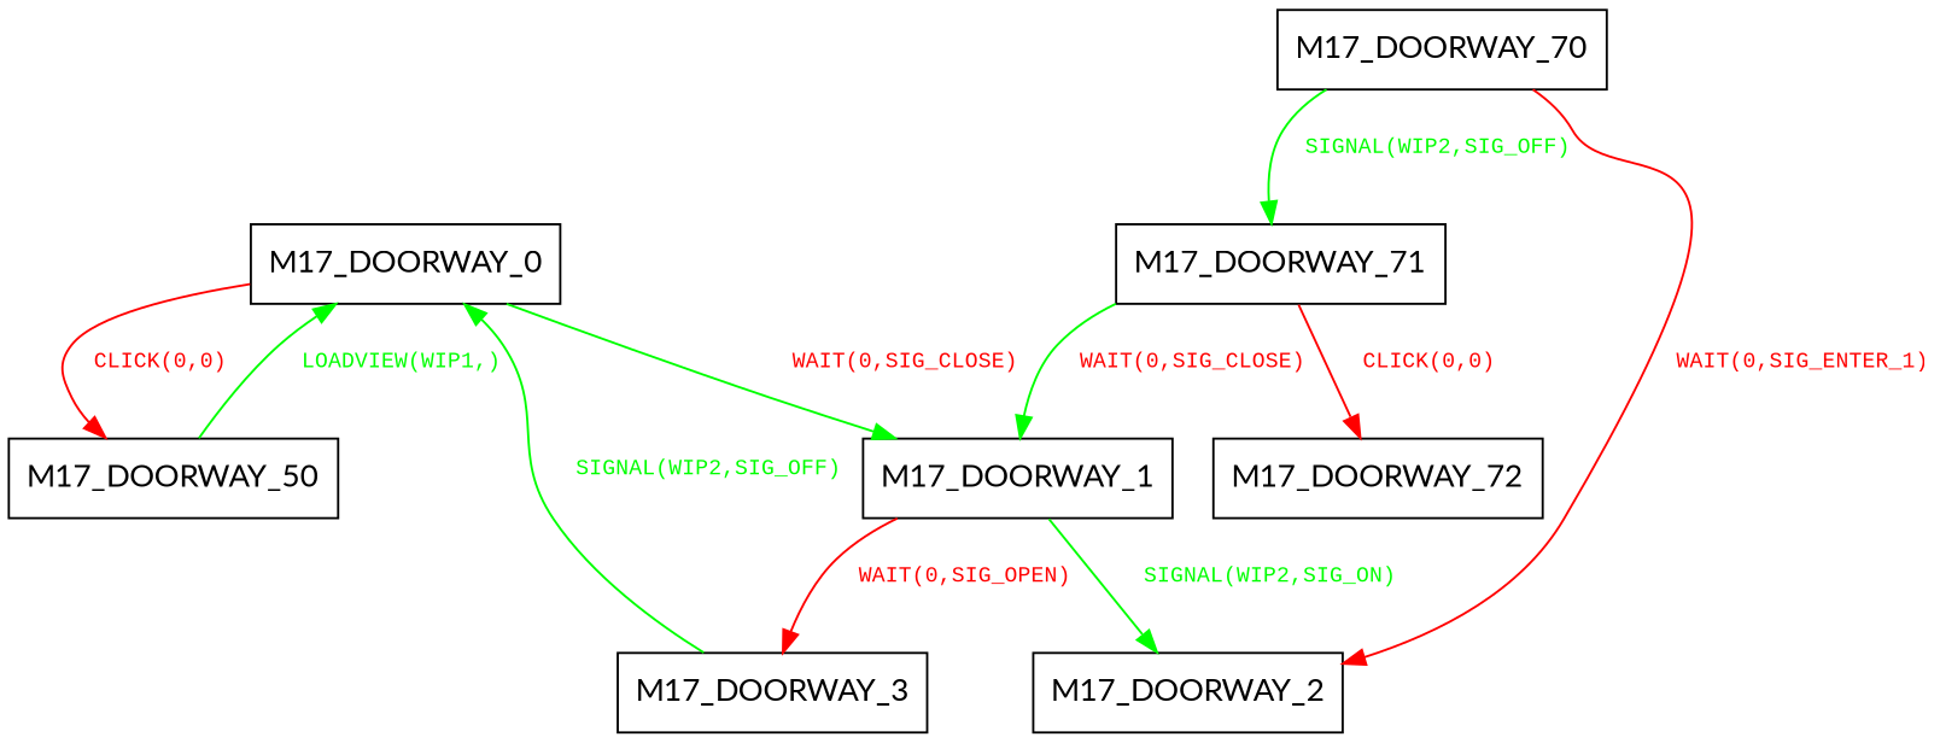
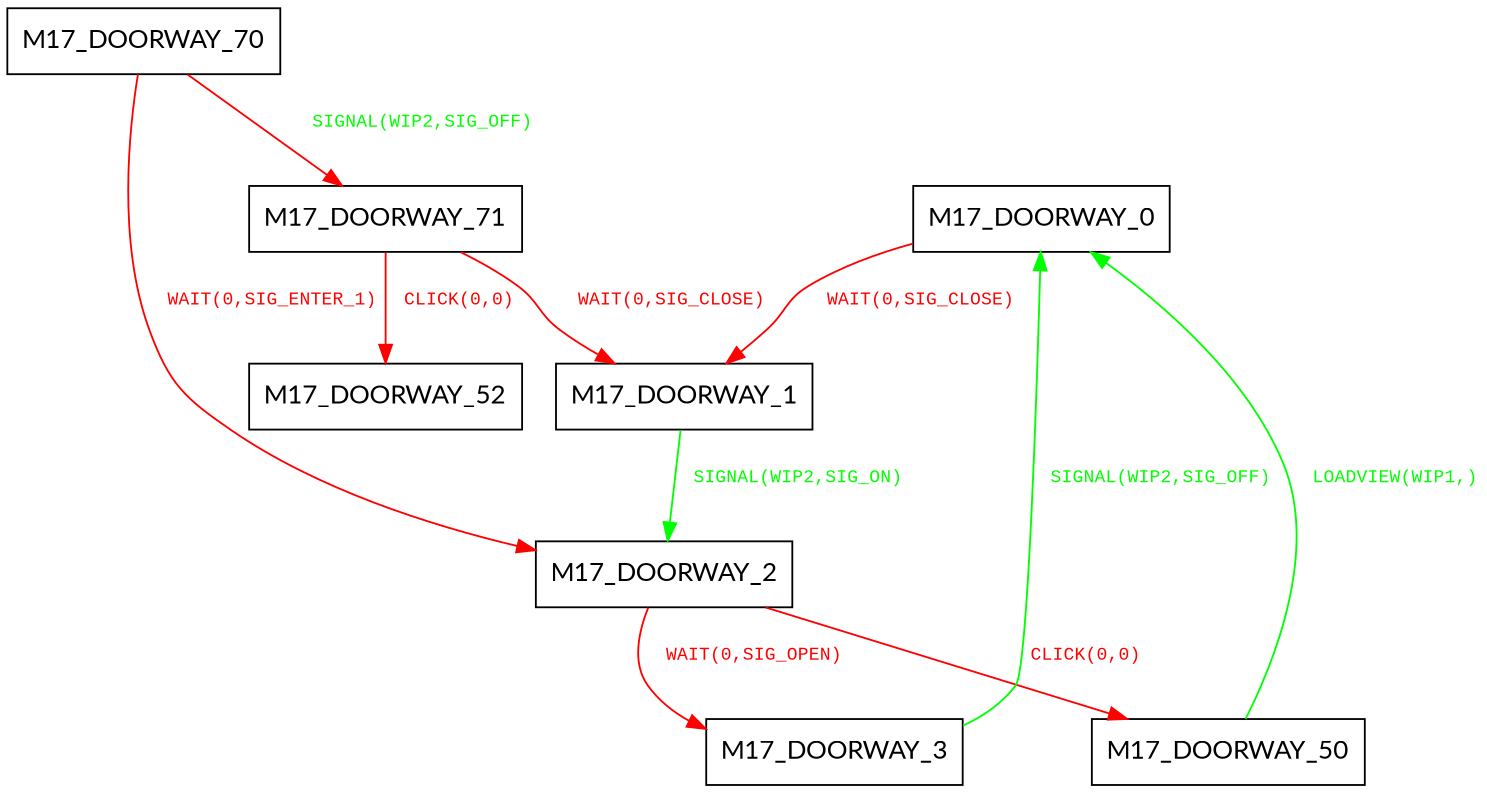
  digraph {
    fontname=Lato
    node [fontname=Lato shape=record]
    edge [color=red fontcolor=red fontname=Lato]
    M17_DOORWAY_0
    M17_DOORWAY_50
    M17_DOORWAY_1
    M17_DOORWAY_2
    M17_DOORWAY_3
    M17_DOORWAY_70
    M17_DOORWAY_71
-   M17_DOORWAY_72
-   M17_DOORWAY_0 -> M17_DOORWAY_50 [label=< <font face="Courier New" point-size="10"> CLICK(0,0)<br/> </font>>]
-   M17_DOORWAY_0 -> M17_DOORWAY_1 [color=green label=< <font face="Courier New" point-size="10"> WAIT(0,SIG_CLOSE)<br/> </font>>]
+   M17_DOORWAY_72 [label=M17_DOORWAY_52]
+   M17_DOORWAY_2 -> M17_DOORWAY_50 [label=< <font face="Courier New" point-size="10"> CLICK(0,0)<br/> </font>>]
+   M17_DOORWAY_0 -> M17_DOORWAY_1 [label=< <font face="Courier New" point-size="10"> WAIT(0,SIG_CLOSE)<br/> </font>>]
    M17_DOORWAY_50 -> M17_DOORWAY_0 [color=green fontcolor=green label=< <font face="Courier New" point-size="10"> LOADVIEW(WIP1,)<br/> </font>>]
    M17_DOORWAY_1 -> M17_DOORWAY_2 [color=green fontcolor=green label=< <font face="Courier New" point-size="10"> SIGNAL(WIP2,SIG_ON)<br/> </font>>]
-   M17_DOORWAY_1 -> M17_DOORWAY_3 [label=< <font face="Courier New" point-size="10"> WAIT(0,SIG_OPEN)<br/> </font>>]
+   M17_DOORWAY_2 -> M17_DOORWAY_3 [label=< <font face="Courier New" point-size="10"> WAIT(0,SIG_OPEN)<br/> </font>>]
    M17_DOORWAY_3 -> M17_DOORWAY_0 [color=green fontcolor=green label=< <font face="Courier New" point-size="10"> SIGNAL(WIP2,SIG_OFF)<br/> </font>>]
    M17_DOORWAY_70 -> M17_DOORWAY_2 [label=< <font face="Courier New" point-size="10"> WAIT(0,SIG_ENTER_1)<br/> </font>>]
-   M17_DOORWAY_70 -> M17_DOORWAY_71 [color=green fontcolor=green label=< <font face="Courier New" point-size="10"> SIGNAL(WIP2,SIG_OFF)<br/> </font>>]
-   M17_DOORWAY_71 -> M17_DOORWAY_1 [color=green label=< <font face="Courier New" point-size="10"> WAIT(0,SIG_CLOSE)<br/> </font>>]
+   M17_DOORWAY_70 -> M17_DOORWAY_71 [fontcolor=green label=< <font face="Courier New" point-size="10"> SIGNAL(WIP2,SIG_OFF)<br/> </font>>]
+   M17_DOORWAY_71 -> M17_DOORWAY_1 [label=< <font face="Courier New" point-size="10"> WAIT(0,SIG_CLOSE)<br/> </font>>]
    M17_DOORWAY_71 -> M17_DOORWAY_72 [label=< <font face="Courier New" point-size="10"> CLICK(0,0)<br/> </font>>]
  }
